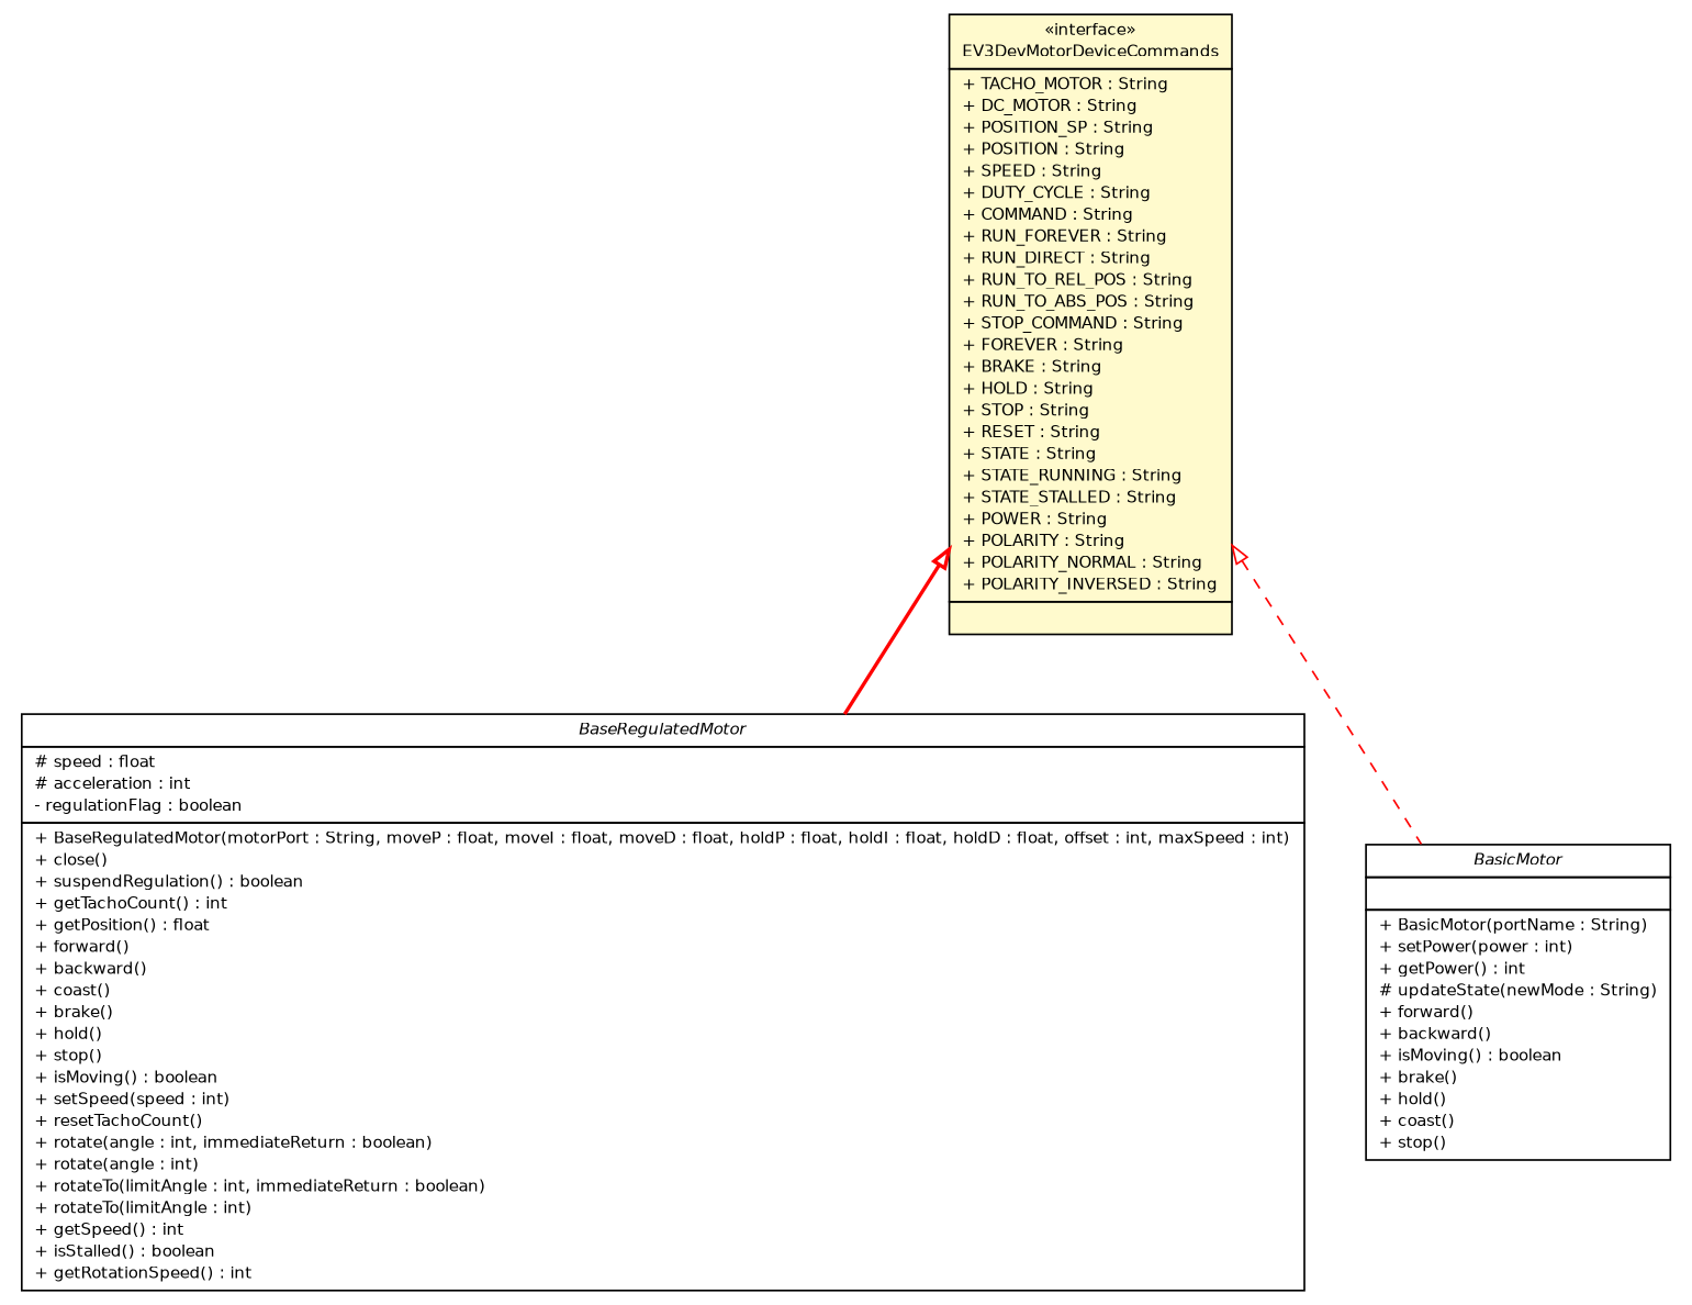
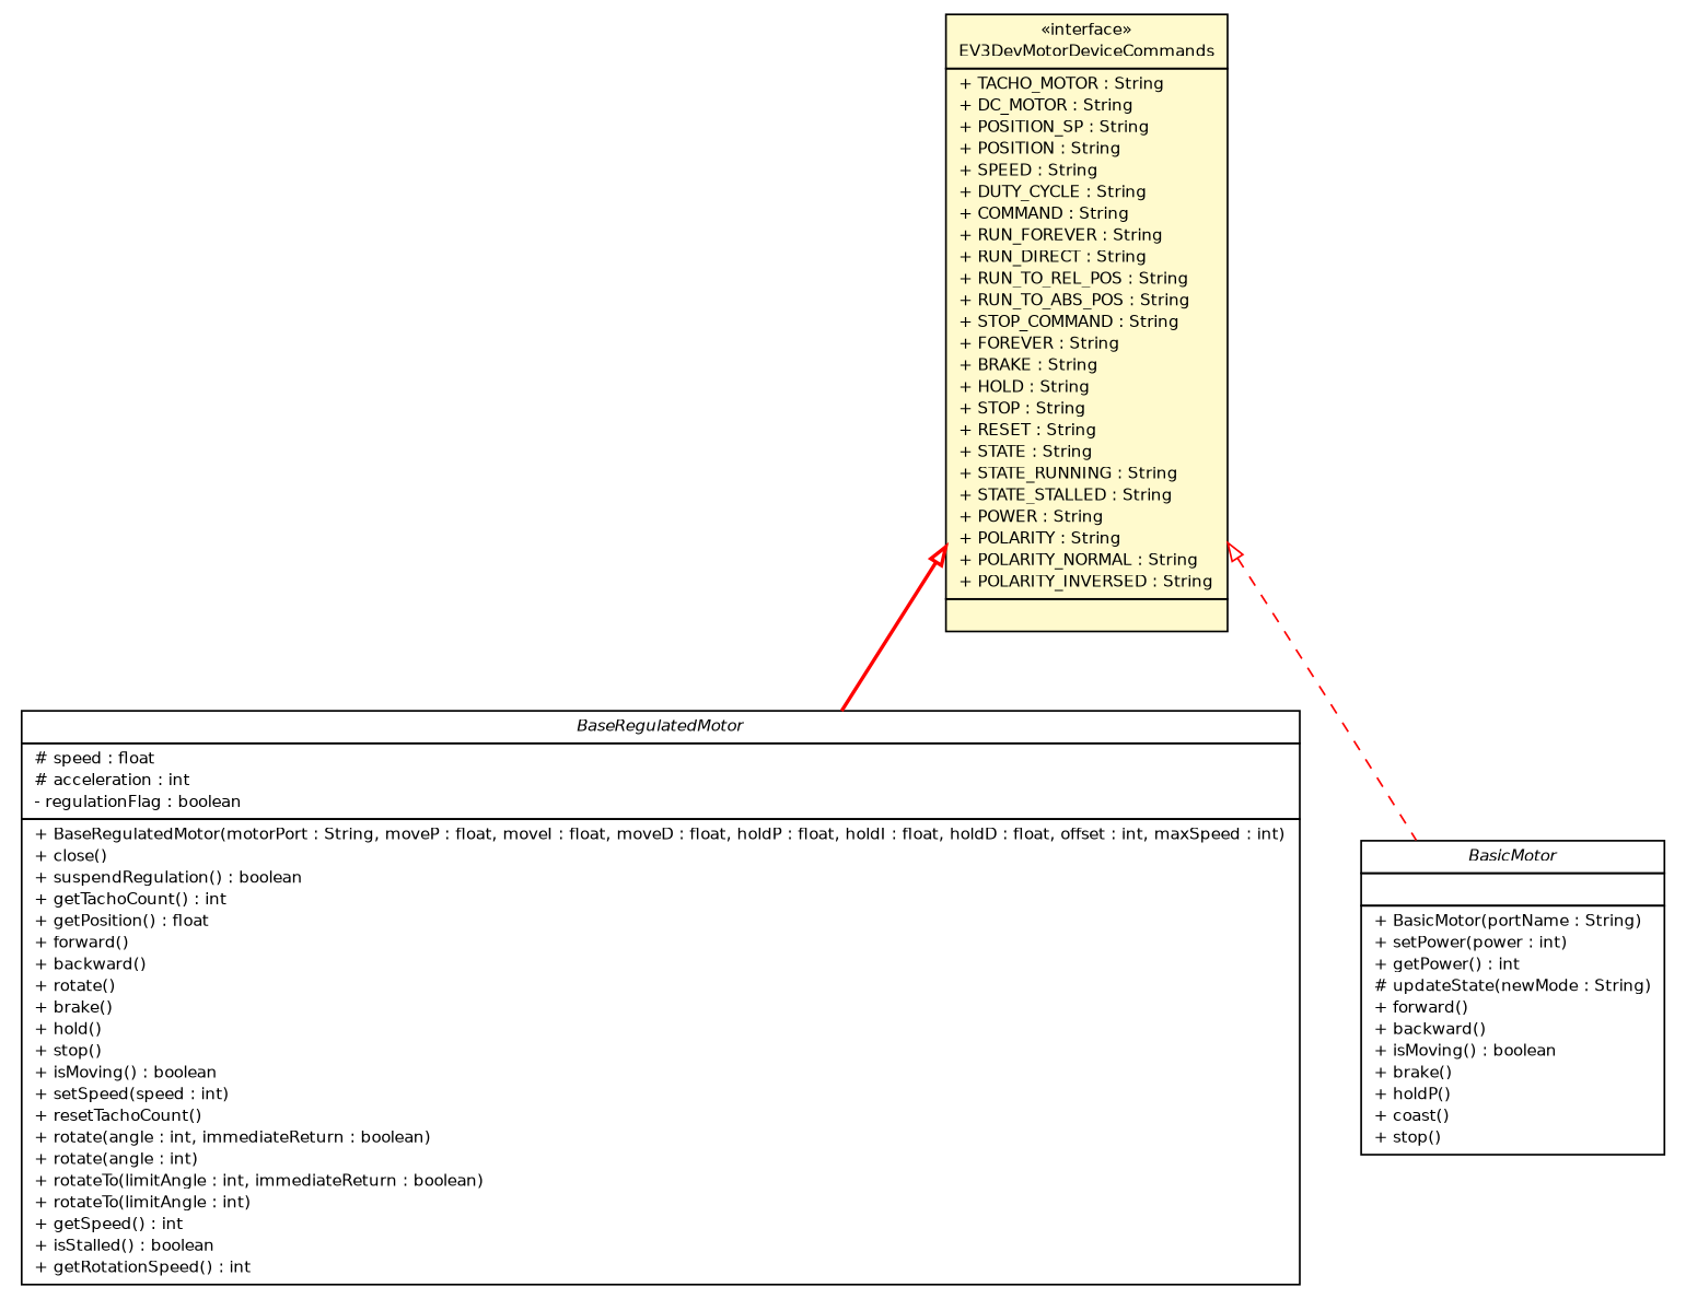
  digraph {
    nodesep=0.25
    ranksep=0.5
    node [fontcolor=black fontname=Helvetica fontsize=9.0 shape=plaintext]
    edge [arrowtail=empty color=red dir=back fontname=Helvetica fontsize=10 headport=p labelfontname=Helvetica labelfontsize=10 tailport=p]
-   n1 [label=<<table title="ev3dev.hardware.actuators.motors.BaseRegulatedMotor" border="0" cellborder="1" cellspacing="0" cellpadding="2" port="p" href="./BaseRegulatedMotor.html"> 		<tr><td><table border="0" cellspacing="0" cellpadding="1"> <tr><td align="center" balign="center"><font face="Helvetica-Oblique"> BaseRegulatedMotor </font></td></tr> 		</table></td></tr> 		<tr><td><table border="0" cellspacing="0" cellpadding="1"> <tr><td align="left" balign="left"> # speed : float </td></tr> <tr><td align="left" balign="left"> # acceleration : int </td></tr> <tr><td align="left" balign="left"> - regulationFlag : boolean </td></tr> 		</table></td></tr> 		<tr><td><table border="0" cellspacing="0" cellpadding="1"> <tr><td align="left" balign="left"> + BaseRegulatedMotor(motorPort : String, moveP : float, moveI : float, moveD : float, holdP : float, holdI : float, holdD : float, offset : int, maxSpeed : int) </td></tr> <tr><td align="left" balign="left"> + close() </td></tr> <tr><td align="left" balign="left"> + suspendRegulation() : boolean </td></tr> <tr><td align="left" balign="left"> + getTachoCount() : int </td></tr> <tr><td align="left" balign="left"> + getPosition() : float </td></tr> <tr><td align="left" balign="left"> + forward() </td></tr> <tr><td align="left" balign="left"> + backward() </td></tr> <tr><td align="left" balign="left"> + coast() </td></tr> <tr><td align="left" balign="left"> + brake() </td></tr> <tr><td align="left" balign="left"> + hold() </td></tr> <tr><td align="left" balign="left"> + stop() </td></tr> <tr><td align="left" balign="left"> + isMoving() : boolean </td></tr> <tr><td align="left" balign="left"> + setSpeed(speed : int) </td></tr> <tr><td align="left" balign="left"> + resetTachoCount() </td></tr> <tr><td align="left" balign="left"> + rotate(angle : int, immediateReturn : boolean) </td></tr> <tr><td align="left" balign="left"> + rotate(angle : int) </td></tr> <tr><td align="left" balign="left"> + rotateTo(limitAngle : int, immediateReturn : boolean) </td></tr> <tr><td align="left" balign="left"> + rotateTo(limitAngle : int) </td></tr> <tr><td align="left" balign="left"> + getSpeed() : int </td></tr> <tr><td align="left" balign="left"> + isStalled() : boolean </td></tr> <tr><td align="left" balign="left"> + getRotationSpeed() : int </td></tr> 		</table></td></tr> 		</table>>]
-   n2 [label=<<table title="ev3dev.hardware.actuators.motors.BasicMotor" border="0" cellborder="1" cellspacing="0" cellpadding="2" port="p" href="./BasicMotor.html"> 		<tr><td><table border="0" cellspacing="0" cellpadding="1"> <tr><td align="center" balign="center"><font face="Helvetica-Oblique"> BasicMotor </font></td></tr> 		</table></td></tr> 		<tr><td><table border="0" cellspacing="0" cellpadding="1"> <tr><td align="left" balign="left">  </td></tr> 		</table></td></tr> 		<tr><td><table border="0" cellspacing="0" cellpadding="1"> <tr><td align="left" balign="left"> + BasicMotor(portName : String) </td></tr> <tr><td align="left" balign="left"> + setPower(power : int) </td></tr> <tr><td align="left" balign="left"> + getPower() : int </td></tr> <tr><td align="left" balign="left"> # updateState(newMode : String) </td></tr> <tr><td align="left" balign="left"> + forward() </td></tr> <tr><td align="left" balign="left"> + backward() </td></tr> <tr><td align="left" balign="left"> + isMoving() : boolean </td></tr> <tr><td align="left" balign="left"> + brake() </td></tr> <tr><td align="left" balign="left"> + hold() </td></tr> <tr><td align="left" balign="left"> + coast() </td></tr> <tr><td align="left" balign="left"> + stop() </td></tr> 		</table></td></tr> 		</table>>]
+   n1 [label=<<table title="ev3dev.hardware.actuators.motors.BaseRegulatedMotor" border="0" cellborder="1" cellspacing="0" cellpadding="2" port="p" href="./BaseRegulatedMotor.html"> 		<tr><td><table border="0" cellspacing="0" cellpadding="1"> <tr><td align="center" balign="center"><font face="Helvetica-Oblique"> BaseRegulatedMotor </font></td></tr> 		</table></td></tr> 		<tr><td><table border="0" cellspacing="0" cellpadding="1"> <tr><td align="left" balign="left"> # speed : float </td></tr> <tr><td align="left" balign="left"> # acceleration : int </td></tr> <tr><td align="left" balign="left"> - regulationFlag : boolean </td></tr> 		</table></td></tr> 		<tr><td><table border="0" cellspacing="0" cellpadding="1"> <tr><td align="left" balign="left"> + BaseRegulatedMotor(motorPort : String, moveP : float, moveI : float, moveD : float, holdP : float, holdI : float, holdD : float, offset : int, maxSpeed : int) </td></tr> <tr><td align="left" balign="left"> + close() </td></tr> <tr><td align="left" balign="left"> + suspendRegulation() : boolean </td></tr> <tr><td align="left" balign="left"> + getTachoCount() : int </td></tr> <tr><td align="left" balign="left"> + getPosition() : float </td></tr> <tr><td align="left" balign="left"> + forward() </td></tr> <tr><td align="left" balign="left"> + backward() </td></tr> <tr><td align="left" balign="left"> + rotate() </td></tr> <tr><td align="left" balign="left"> + brake() </td></tr> <tr><td align="left" balign="left"> + hold() </td></tr> <tr><td align="left" balign="left"> + stop() </td></tr> <tr><td align="left" balign="left"> + isMoving() : boolean </td></tr> <tr><td align="left" balign="left"> + setSpeed(speed : int) </td></tr> <tr><td align="left" balign="left"> + resetTachoCount() </td></tr> <tr><td align="left" balign="left"> + rotate(angle : int, immediateReturn : boolean) </td></tr> <tr><td align="left" balign="left"> + rotate(angle : int) </td></tr> <tr><td align="left" balign="left"> + rotateTo(limitAngle : int, immediateReturn : boolean) </td></tr> <tr><td align="left" balign="left"> + rotateTo(limitAngle : int) </td></tr> <tr><td align="left" balign="left"> + getSpeed() : int </td></tr> <tr><td align="left" balign="left"> + isStalled() : boolean </td></tr> <tr><td align="left" balign="left"> + getRotationSpeed() : int </td></tr> 		</table></td></tr> 		</table>>]
+   n2 [label=<<table title="ev3dev.hardware.actuators.motors.BasicMotor" border="0" cellborder="1" cellspacing="0" cellpadding="2" port="p" href="./BasicMotor.html"> 		<tr><td><table border="0" cellspacing="0" cellpadding="1"> <tr><td align="center" balign="center"><font face="Helvetica-Oblique"> BasicMotor </font></td></tr> 		</table></td></tr> 		<tr><td><table border="0" cellspacing="0" cellpadding="1"> <tr><td align="left" balign="left">  </td></tr> 		</table></td></tr> 		<tr><td><table border="0" cellspacing="0" cellpadding="1"> <tr><td align="left" balign="left"> + BasicMotor(portName : String) </td></tr> <tr><td align="left" balign="left"> + setPower(power : int) </td></tr> <tr><td align="left" balign="left"> + getPower() : int </td></tr> <tr><td align="left" balign="left"> # updateState(newMode : String) </td></tr> <tr><td align="left" balign="left"> + forward() </td></tr> <tr><td align="left" balign="left"> + backward() </td></tr> <tr><td align="left" balign="left"> + isMoving() : boolean </td></tr> <tr><td align="left" balign="left"> + brake() </td></tr> <tr><td align="left" balign="left"> + holdP() </td></tr> <tr><td align="left" balign="left"> + coast() </td></tr> <tr><td align="left" balign="left"> + stop() </td></tr> 		</table></td></tr> 		</table>>]
    n3 [label=<<table title="ev3dev.hardware.actuators.motors.EV3DevMotorDeviceCommands" border="0" cellborder="1" cellspacing="0" cellpadding="2" port="p" bgcolor="lemonChiffon" href="./EV3DevMotorDeviceCommands.html"> 		<tr><td><table border="0" cellspacing="0" cellpadding="1"> <tr><td align="center" balign="center"> &#171;interface&#187; </td></tr> <tr><td align="center" balign="center"> EV3DevMotorDeviceCommands </td></tr> 		</table></td></tr> 		<tr><td><table border="0" cellspacing="0" cellpadding="1"> <tr><td align="left" balign="left"> + TACHO_MOTOR : String </td></tr> <tr><td align="left" balign="left"> + DC_MOTOR : String </td></tr> <tr><td align="left" balign="left"> + POSITION_SP : String </td></tr> <tr><td align="left" balign="left"> + POSITION : String </td></tr> <tr><td align="left" balign="left"> + SPEED : String </td></tr> <tr><td align="left" balign="left"> + DUTY_CYCLE : String </td></tr> <tr><td align="left" balign="left"> + COMMAND : String </td></tr> <tr><td align="left" balign="left"> + RUN_FOREVER : String </td></tr> <tr><td align="left" balign="left"> + RUN_DIRECT : String </td></tr> <tr><td align="left" balign="left"> + RUN_TO_REL_POS : String </td></tr> <tr><td align="left" balign="left"> + RUN_TO_ABS_POS : String </td></tr> <tr><td align="left" balign="left"> + STOP_COMMAND : String </td></tr> <tr><td align="left" balign="left"> + FOREVER : String </td></tr> <tr><td align="left" balign="left"> + BRAKE : String </td></tr> <tr><td align="left" balign="left"> + HOLD : String </td></tr> <tr><td align="left" balign="left"> + STOP : String </td></tr> <tr><td align="left" balign="left"> + RESET : String </td></tr> <tr><td align="left" balign="left"> + STATE : String </td></tr> <tr><td align="left" balign="left"> + STATE_RUNNING : String </td></tr> <tr><td align="left" balign="left"> + STATE_STALLED : String </td></tr> <tr><td align="left" balign="left"> + POWER : String </td></tr> <tr><td align="left" balign="left"> + POLARITY : String </td></tr> <tr><td align="left" balign="left"> + POLARITY_NORMAL : String </td></tr> <tr><td align="left" balign="left"> + POLARITY_INVERSED : String </td></tr> 		</table></td></tr> 		<tr><td><table border="0" cellspacing="0" cellpadding="1"> <tr><td align="left" balign="left">  </td></tr> 		</table></td></tr> 		</table>>]
    n3 -> n1 [style=bold]
    n3 -> n2 [style=dashed]
  }
